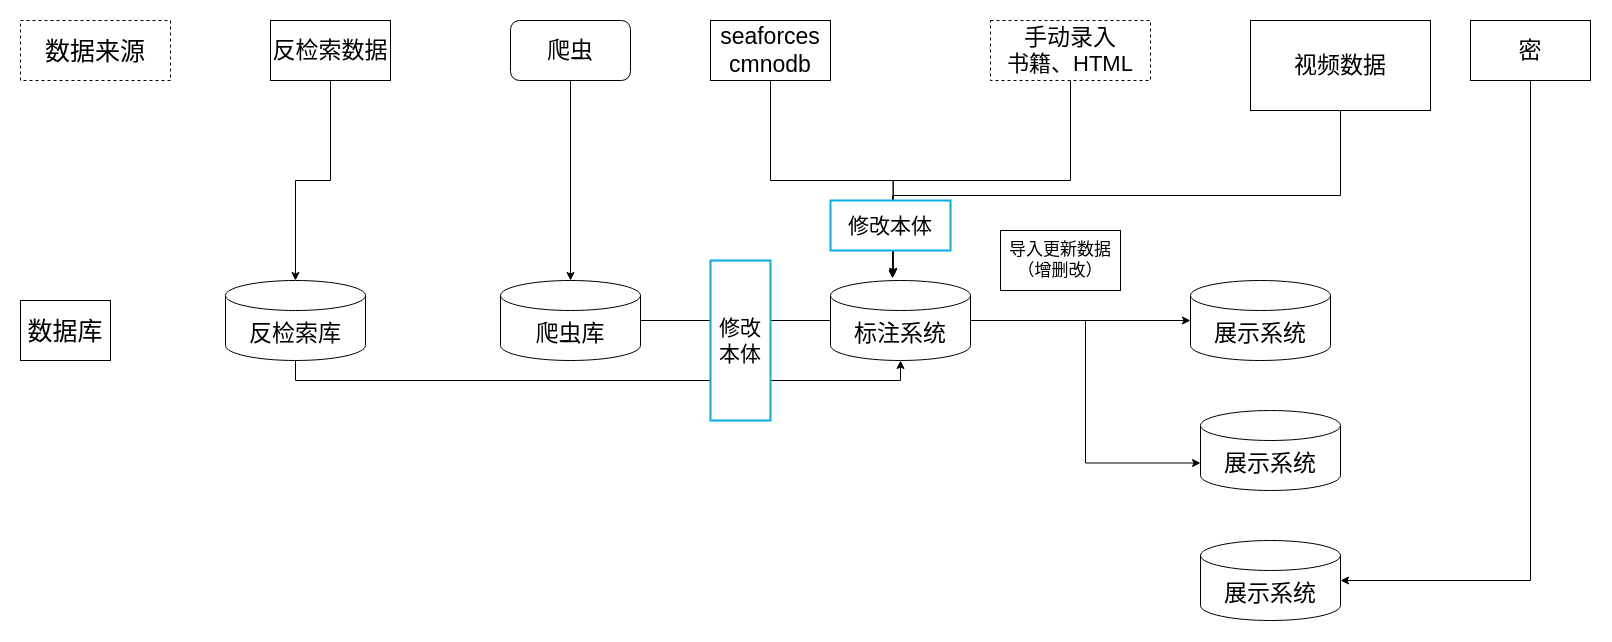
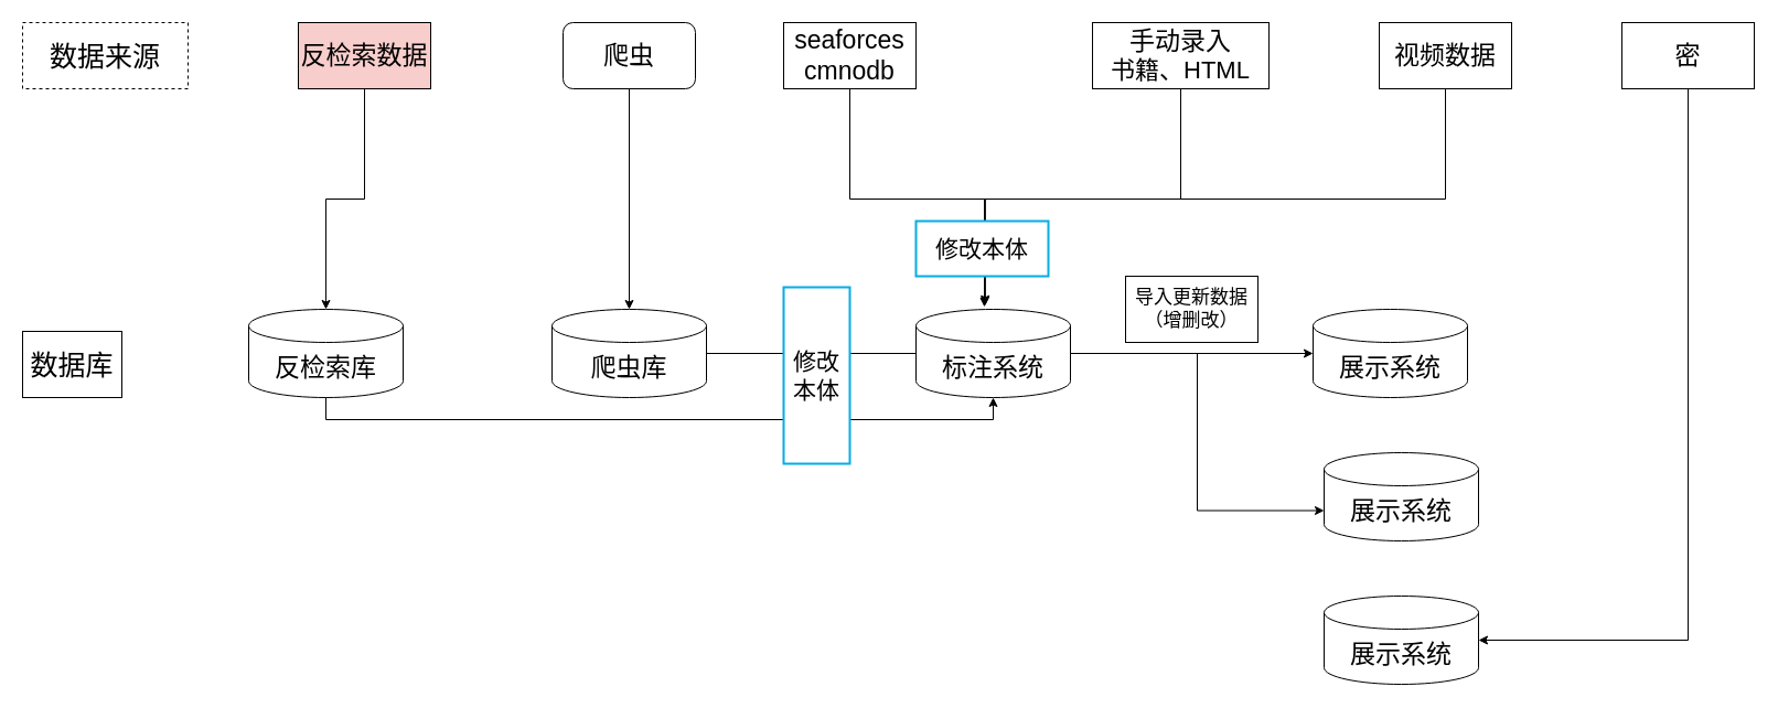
  <mxCell id="0" />
  <mxCell id="1" parent="0" />
  <mxCell id="2" value="&lt;font style=&quot;font-size: 23px;&quot;&gt;爬虫库&lt;/font&gt;" style="shape=cylinder3;whiteSpace=wrap;html=1;boundedLbl=1;backgroundOutline=1;size=15;" vertex="1" parent="1"><mxGeometry x="500" y="280" width="140" height="80" as="geometry" /></mxCell>
  <mxCell id="3" value="&lt;font style=&quot;font-size: 23px;&quot;&gt;反检索库&lt;/font&gt;" style="shape=cylinder3;whiteSpace=wrap;html=1;boundedLbl=1;backgroundOutline=1;size=15;" vertex="1" parent="1"><mxGeometry x="225" y="280" width="140" height="80" as="geometry" /></mxCell>
  <mxCell id="4" value="&lt;font style=&quot;font-size: 25px;&quot;&gt;数据来源&lt;/font&gt;" style="rounded=0;whiteSpace=wrap;html=1;dashed=1;" vertex="1" parent="1"><mxGeometry x="20" y="20" width="150" height="60" as="geometry" /></mxCell>
  <mxCell id="5" value="&lt;font style=&quot;font-size: 25px;&quot;&gt;数据库&lt;/font&gt;" style="rounded=0;whiteSpace=wrap;html=1;" vertex="1" parent="1"><mxGeometry x="20" y="300" width="90" height="60" as="geometry" /></mxCell>
- <mxCell id="6" value="&lt;font style=&quot;font-size: 23px;&quot;&gt;反检索数据&lt;/font&gt;" style="rounded=0;whiteSpace=wrap;html=1;" vertex="1" parent="1"><mxGeometry x="270" y="20" width="120" height="60" as="geometry" /></mxCell>
+ <mxCell id="6" value="&lt;font style=&quot;font-size: 23px;&quot;&gt;反检索数据&lt;/font&gt;" style="rounded=0;whiteSpace=wrap;html=1;fillColor=#f8cecc;" vertex="1" parent="1"><mxGeometry x="270" y="20" width="120" height="60" as="geometry" /></mxCell>
  <mxCell id="7" value="&lt;font style=&quot;font-size: 23px;&quot;&gt;爬虫&lt;/font&gt;" style="whiteSpace=wrap;html=1;rounded=1;" vertex="1" parent="1"><mxGeometry x="510" y="20" width="120" height="60" as="geometry" /></mxCell>
  <mxCell id="8" value="&lt;font style=&quot;font-size: 23px;&quot;&gt;seaforces&lt;/font&gt;&lt;br style=&quot;border-color: var(--border-color); font-size: 23px;&quot;&gt;&lt;span style=&quot;font-size: 23px;&quot;&gt;cmnodb&lt;/span&gt;" style="rounded=0;whiteSpace=wrap;html=1;" vertex="1" parent="1"><mxGeometry x="710" y="20" width="120" height="60" as="geometry" /></mxCell>
- <mxCell id="9" value="&lt;font style=&quot;font-size: 23px;&quot;&gt;手动录入&lt;/font&gt;&lt;br style=&quot;border-color: var(--border-color); font-size: 22px;&quot;&gt;&lt;span style=&quot;font-size: 22px;&quot;&gt;书籍、HTML&lt;/span&gt;" style="rounded=0;whiteSpace=wrap;html=1;dashed=1;" vertex="1" parent="1"><mxGeometry x="990" y="20" width="160" height="60" as="geometry" /></mxCell>
- <mxCell id="10" value="&lt;font style=&quot;font-size: 23px;&quot;&gt;视频数据&lt;/font&gt;" style="rounded=0;whiteSpace=wrap;html=1;" vertex="1" parent="1"><mxGeometry x="1250" y="20" width="180" height="90" as="geometry" /></mxCell>
+ <mxCell id="9" value="&lt;font style=&quot;font-size: 23px;&quot;&gt;手动录入&lt;/font&gt;&lt;br style=&quot;border-color: var(--border-color); font-size: 22px;&quot;&gt;&lt;span style=&quot;font-size: 22px;&quot;&gt;书籍、HTML&lt;/span&gt;" style="rounded=0;whiteSpace=wrap;html=1;" vertex="1" parent="1"><mxGeometry x="990" y="20" width="160" height="60" as="geometry" /></mxCell>
+ <mxCell id="10" value="&lt;font style=&quot;font-size: 23px;&quot;&gt;视频数据&lt;/font&gt;" style="rounded=0;whiteSpace=wrap;html=1;" vertex="1" parent="1"><mxGeometry x="1250" y="20" width="120" height="60" as="geometry" /></mxCell>
  <mxCell id="11" value="&lt;span style=&quot;font-size: 23px;&quot;&gt;标注系统&lt;/span&gt;" style="shape=cylinder3;whiteSpace=wrap;html=1;boundedLbl=1;backgroundOutline=1;size=15;" vertex="1" parent="1"><mxGeometry x="830" y="280" width="140" height="80" as="geometry" /></mxCell>
  <mxCell id="12" value="&lt;span style=&quot;font-size: 23px;&quot;&gt;展示系统&lt;/span&gt;" style="shape=cylinder3;whiteSpace=wrap;html=1;boundedLbl=1;backgroundOutline=1;size=15;" vertex="1" parent="1"><mxGeometry x="1190" y="280" width="140" height="80" as="geometry" /></mxCell>
  <mxCell id="13" style="edgeStyle=orthogonalEdgeStyle;rounded=0;orthogonalLoop=1;jettySize=auto;html=1;exitX=0.5;exitY=1;exitDx=0;exitDy=0;entryX=0.5;entryY=0;entryDx=0;entryDy=0;entryPerimeter=0;" edge="1" parent="1" source="6" target="3"><mxGeometry relative="1" as="geometry" /></mxCell>
  <mxCell id="14" style="edgeStyle=orthogonalEdgeStyle;rounded=0;orthogonalLoop=1;jettySize=auto;html=1;exitX=0.5;exitY=1;exitDx=0;exitDy=0;entryX=0.5;entryY=0;entryDx=0;entryDy=0;entryPerimeter=0;" edge="1" parent="1" source="7" target="2"><mxGeometry relative="1" as="geometry" /></mxCell>
  <mxCell id="15" style="edgeStyle=orthogonalEdgeStyle;rounded=0;orthogonalLoop=1;jettySize=auto;html=1;exitX=0.5;exitY=1;exitDx=0;exitDy=0;entryX=0.448;entryY=-0.044;entryDx=0;entryDy=0;entryPerimeter=0;" edge="1" parent="1" source="8" target="11"><mxGeometry relative="1" as="geometry" /></mxCell>
  <mxCell id="16" style="edgeStyle=orthogonalEdgeStyle;rounded=0;orthogonalLoop=1;jettySize=auto;html=1;exitX=0.5;exitY=1;exitDx=0;exitDy=0;entryX=0.448;entryY=-0.053;entryDx=0;entryDy=0;entryPerimeter=0;" edge="1" parent="1" source="9" target="11"><mxGeometry relative="1" as="geometry" /></mxCell>
  <mxCell id="17" style="edgeStyle=orthogonalEdgeStyle;rounded=0;orthogonalLoop=1;jettySize=auto;html=1;exitX=0.5;exitY=1;exitDx=0;exitDy=0;entryX=0.443;entryY=-0.026;entryDx=0;entryDy=0;entryPerimeter=0;" edge="1" parent="1" source="10" target="11"><mxGeometry relative="1" as="geometry" /></mxCell>
  <mxCell id="18" style="edgeStyle=orthogonalEdgeStyle;rounded=0;orthogonalLoop=1;jettySize=auto;html=1;exitX=1;exitY=0.5;exitDx=0;exitDy=0;exitPerimeter=0;entryX=0;entryY=0.5;entryDx=0;entryDy=0;entryPerimeter=0;endArrow=none;" edge="1" parent="1" source="2" target="11"><mxGeometry relative="1" as="geometry" /></mxCell>
  <mxCell id="19" style="edgeStyle=orthogonalEdgeStyle;rounded=0;orthogonalLoop=1;jettySize=auto;html=1;exitX=0.5;exitY=1;exitDx=0;exitDy=0;exitPerimeter=0;entryX=0.5;entryY=1;entryDx=0;entryDy=0;entryPerimeter=0;" edge="1" parent="1" source="3" target="11"><mxGeometry relative="1" as="geometry" /></mxCell>
  <mxCell id="20" style="edgeStyle=orthogonalEdgeStyle;rounded=0;orthogonalLoop=1;jettySize=auto;html=1;exitX=1;exitY=0.5;exitDx=0;exitDy=0;exitPerimeter=0;entryX=0;entryY=0.5;entryDx=0;entryDy=0;entryPerimeter=0;" edge="1" parent="1" source="11" target="12"><mxGeometry relative="1" as="geometry" /></mxCell>
  <mxCell id="21" value="&lt;span style=&quot;font-size: 23px;&quot;&gt;密&lt;/span&gt;" style="rounded=0;whiteSpace=wrap;html=1;" vertex="1" parent="1"><mxGeometry x="1470" y="20" width="120" height="60" as="geometry" /></mxCell>
  <mxCell id="22" style="edgeStyle=orthogonalEdgeStyle;rounded=0;orthogonalLoop=1;jettySize=auto;html=1;exitX=0.5;exitY=1;exitDx=0;exitDy=0;entryX=1;entryY=0.5;entryDx=0;entryDy=0;entryPerimeter=0;" edge="1" parent="1" source="21" target="26"><mxGeometry relative="1" as="geometry" /></mxCell>
- <mxCell id="23" value="&lt;font style=&quot;font-size: 17px;&quot;&gt;导入更新数据&lt;br&gt;（增删改）&lt;br&gt;&lt;/font&gt;" style="rounded=0;whiteSpace=wrap;html=1;" vertex="1" parent="1"><mxGeometry x="1000" y="230" width="120" height="60" as="geometry" /></mxCell>
+ <mxCell id="23" value="&lt;font style=&quot;font-size: 17px;&quot;&gt;导入更新数据&lt;br&gt;（增删改）&lt;br&gt;&lt;/font&gt;" style="rounded=0;whiteSpace=wrap;html=1;" vertex="1" parent="1"><mxGeometry x="1020" y="250" width="120" height="60" as="geometry" /></mxCell>
  <mxCell id="24" value="&lt;span style=&quot;font-size: 23px;&quot;&gt;展示系统&lt;/span&gt;" style="shape=cylinder3;whiteSpace=wrap;html=1;boundedLbl=1;backgroundOutline=1;size=15;" vertex="1" parent="1"><mxGeometry x="1200" y="410" width="140" height="80" as="geometry" /></mxCell>
  <mxCell id="25" style="edgeStyle=orthogonalEdgeStyle;rounded=0;orthogonalLoop=1;jettySize=auto;html=1;exitX=1;exitY=0.5;exitDx=0;exitDy=0;exitPerimeter=0;entryX=0;entryY=0;entryDx=0;entryDy=52.5;entryPerimeter=0;" edge="1" parent="1" source="11" target="24"><mxGeometry relative="1" as="geometry" /></mxCell>
  <mxCell id="26" value="&lt;span style=&quot;font-size: 23px;&quot;&gt;展示系统&lt;/span&gt;" style="shape=cylinder3;whiteSpace=wrap;html=1;boundedLbl=1;backgroundOutline=1;size=15;" vertex="1" parent="1"><mxGeometry x="1200" y="540" width="140" height="80" as="geometry" /></mxCell>
  <mxCell id="27" value="&lt;font style=&quot;font-size: 21px;&quot; color=&quot;#000000&quot;&gt;修改本体&lt;/font&gt;" style="rounded=0;whiteSpace=wrap;html=1;fontColor=#07ace4;strokeColor=#07ace4;strokeWidth=2;" vertex="1" parent="1"><mxGeometry x="710" y="260" width="60" height="160" as="geometry" /></mxCell>
  <mxCell id="28" value="&lt;font style=&quot;font-size: 21px;&quot; color=&quot;#000000&quot;&gt;修改本体&lt;/font&gt;" style="rounded=0;whiteSpace=wrap;html=1;fontColor=#07ace4;strokeColor=#07ace4;strokeWidth=2;" vertex="1" parent="1"><mxGeometry x="830" y="200" width="120" height="50" as="geometry" /></mxCell>
